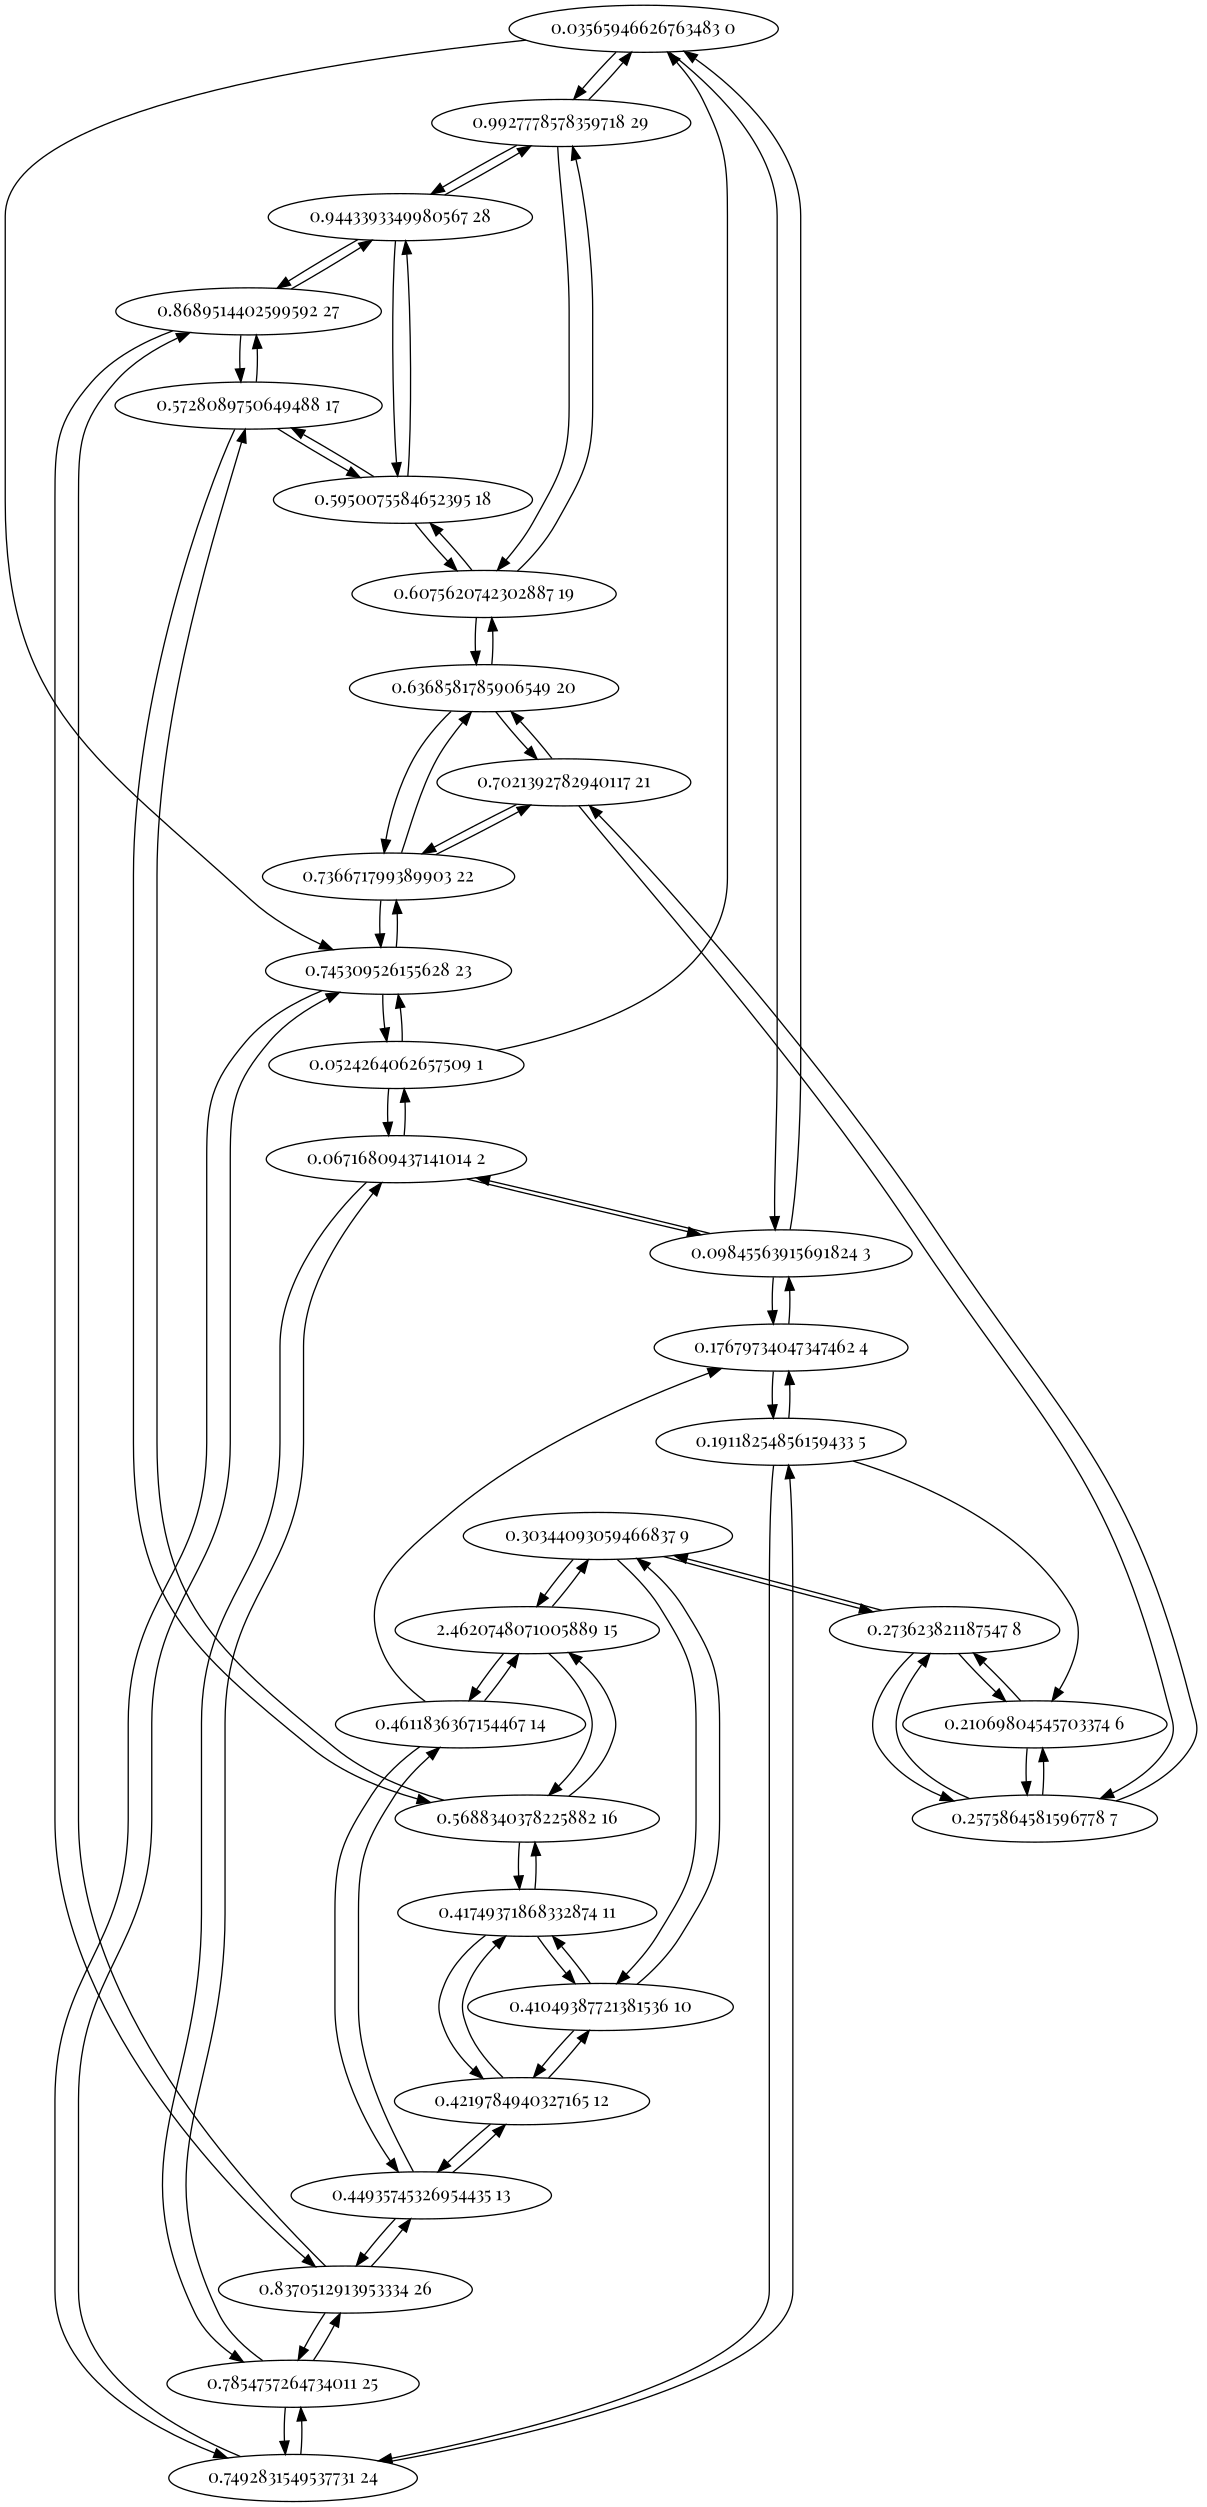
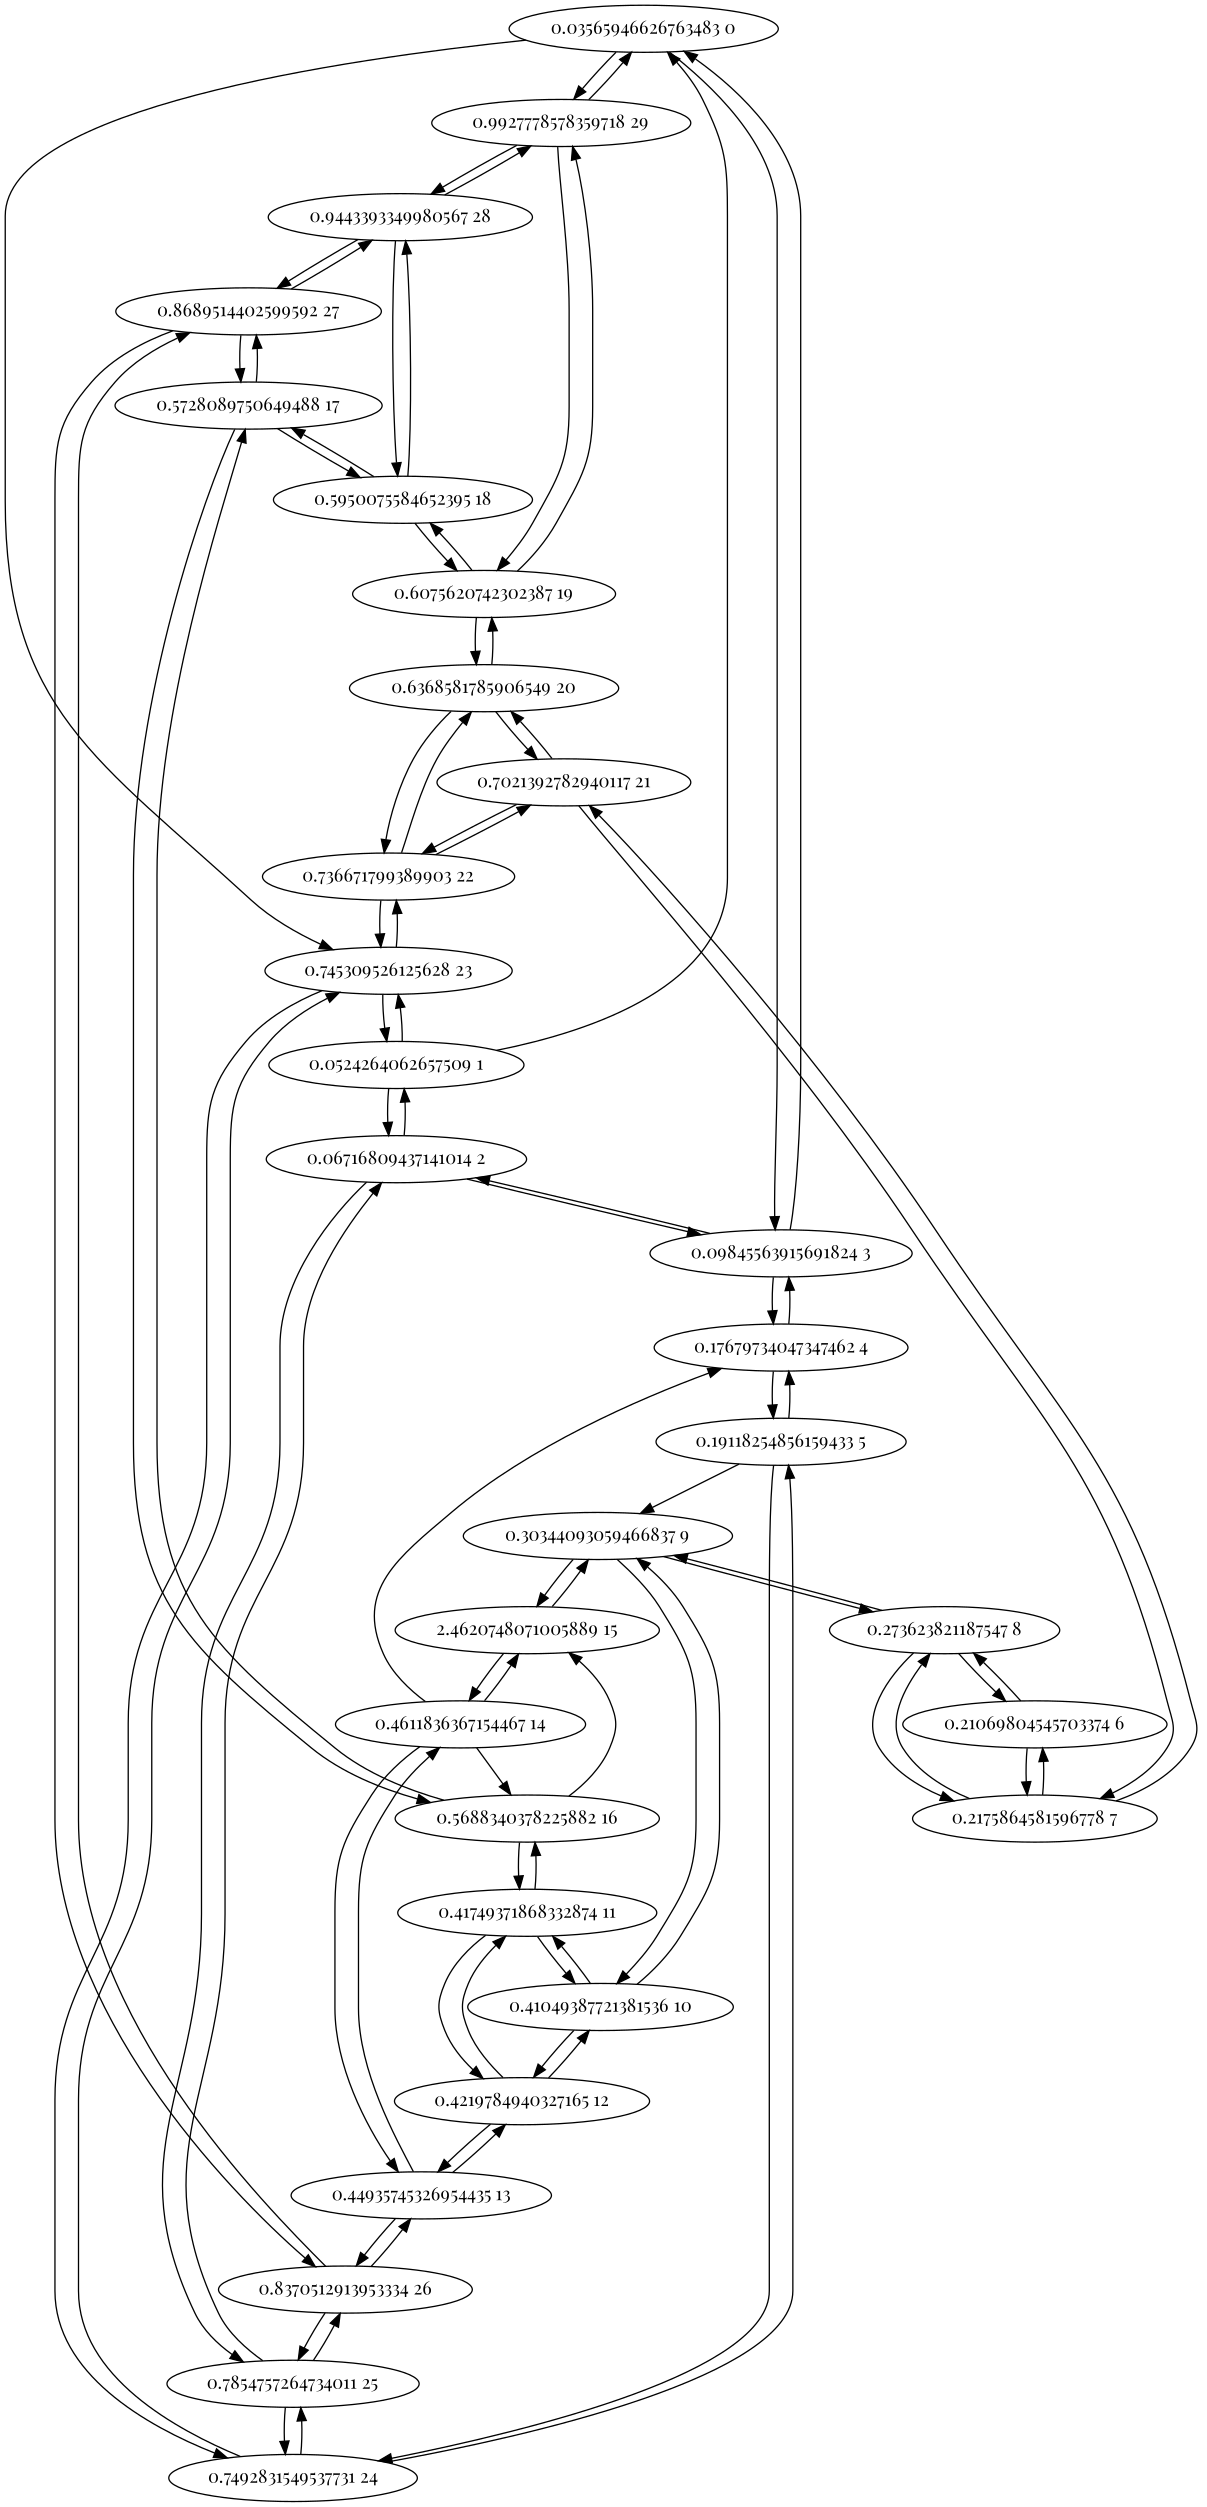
  digraph {
    fontname="Playfair Display"
    node [fontname="Playfair Display"]
    edge [fontname="Playfair Display"]
    "0.03565946626763483 0"
    "0.9927778578359718 29"
    "0.09845563915691824 3"
-   "0.745309526155628 23"
+   "0.745309526155628 23" [label="0.745309526125628 23"]
    "0.0524264062657509 1"
    "0.06716809437141014 2"
-   "0.6075620742302887 19"
+   "0.6075620742302887 19" [label="0.6075620742302387 19"]
    "0.9443393349980567 28"
    "0.17679734047347462 4"
    "0.7854757264734011 25"
    "0.7492831549537731 24"
    "0.736671799389903 22"
    "0.6368581785906549 20"
    "0.5950075584652395 18"
    "0.8689514402599592 27"
    "0.19118254856159433 5"
    "0.8370512913953334 26"
    "0.7021392782940117 21"
    "0.44935745326954435 13"
    "0.21069804545703374 6"
    "0.4611836367154467 14"
    n22 [label="2.4620748071005889 15"]
-   "0.2175864581596778 7" [label="0.2575864581596778 7"]
+   "0.2175864581596778 7"
    "0.273623821187547 8"
    "0.30344093059466837 9"
    "0.5688340378225882 16"
    "0.4219784940327165 12"
    "0.41049387721381536 10"
    n29 [label="0.41749371868332874 11"]
    "0.5728089750649488 17"
    "0.03565946626763483 0" -> "0.9927778578359718 29"
    "0.03565946626763483 0" -> "0.09845563915691824 3"
    "0.03565946626763483 0" -> "0.745309526155628 23"
    "0.9927778578359718 29" -> "0.03565946626763483 0"
    "0.9927778578359718 29" -> "0.6075620742302887 19"
    "0.9927778578359718 29" -> "0.9443393349980567 28"
    "0.09845563915691824 3" -> "0.03565946626763483 0"
    "0.09845563915691824 3" -> "0.06716809437141014 2"
    "0.09845563915691824 3" -> "0.17679734047347462 4"
    "0.745309526155628 23" -> "0.0524264062657509 1"
    "0.745309526155628 23" -> "0.7492831549537731 24"
    "0.745309526155628 23" -> "0.736671799389903 22"
    "0.0524264062657509 1" -> "0.03565946626763483 0"
    "0.0524264062657509 1" -> "0.745309526155628 23"
    "0.0524264062657509 1" -> "0.06716809437141014 2"
    "0.06716809437141014 2" -> "0.09845563915691824 3"
    "0.06716809437141014 2" -> "0.0524264062657509 1"
    "0.06716809437141014 2" -> "0.7854757264734011 25"
    "0.6075620742302887 19" -> "0.9927778578359718 29"
    "0.6075620742302887 19" -> "0.6368581785906549 20"
    "0.6075620742302887 19" -> "0.5950075584652395 18"
    "0.9443393349980567 28" -> "0.9927778578359718 29"
    "0.9443393349980567 28" -> "0.5950075584652395 18"
    "0.9443393349980567 28" -> "0.8689514402599592 27"
    "0.17679734047347462 4" -> "0.09845563915691824 3"
    "0.17679734047347462 4" -> "0.19118254856159433 5"
    "0.7854757264734011 25" -> "0.06716809437141014 2"
    "0.7854757264734011 25" -> "0.7492831549537731 24"
    "0.7854757264734011 25" -> "0.8370512913953334 26"
    "0.7492831549537731 24" -> "0.745309526155628 23"
    "0.7492831549537731 24" -> "0.7854757264734011 25"
    "0.7492831549537731 24" -> "0.19118254856159433 5"
    "0.736671799389903 22" -> "0.745309526155628 23"
    "0.736671799389903 22" -> "0.6368581785906549 20"
    "0.736671799389903 22" -> "0.7021392782940117 21"
    "0.6368581785906549 20" -> "0.6075620742302887 19"
    "0.6368581785906549 20" -> "0.736671799389903 22"
    "0.6368581785906549 20" -> "0.7021392782940117 21"
    "0.5950075584652395 18" -> "0.6075620742302887 19"
    "0.5950075584652395 18" -> "0.9443393349980567 28"
    "0.5950075584652395 18" -> "0.5728089750649488 17"
    "0.8689514402599592 27" -> "0.9443393349980567 28"
    "0.8689514402599592 27" -> "0.8370512913953334 26"
    "0.8689514402599592 27" -> "0.5728089750649488 17"
    "0.19118254856159433 5" -> "0.17679734047347462 4"
    "0.19118254856159433 5" -> "0.7492831549537731 24"
-   "0.19118254856159433 5" -> "0.21069804545703374 6"
+   "0.19118254856159433 5" -> "0.30344093059466837 9"
    "0.8370512913953334 26" -> "0.7854757264734011 25"
    "0.8370512913953334 26" -> "0.8689514402599592 27"
    "0.8370512913953334 26" -> "0.44935745326954435 13"
    "0.7021392782940117 21" -> "0.736671799389903 22"
    "0.7021392782940117 21" -> "0.6368581785906549 20"
    "0.7021392782940117 21" -> "0.2175864581596778 7"
    "0.44935745326954435 13" -> "0.8370512913953334 26"
    "0.44935745326954435 13" -> "0.4611836367154467 14"
    "0.44935745326954435 13" -> "0.4219784940327165 12"
    "0.21069804545703374 6" -> "0.2175864581596778 7"
    "0.21069804545703374 6" -> "0.273623821187547 8"
    "0.4611836367154467 14" -> "0.17679734047347462 4"
    "0.4611836367154467 14" -> "0.44935745326954435 13"
    "0.4611836367154467 14" -> n22
    n22 -> "0.4611836367154467 14"
    n22 -> "0.30344093059466837 9"
-   n22 -> "0.5688340378225882 16"
+   "0.4611836367154467 14" -> "0.5688340378225882 16"
    "0.2175864581596778 7" -> "0.7021392782940117 21"
    "0.2175864581596778 7" -> "0.21069804545703374 6"
    "0.2175864581596778 7" -> "0.273623821187547 8"
    "0.273623821187547 8" -> "0.21069804545703374 6"
    "0.273623821187547 8" -> "0.2175864581596778 7"
    "0.273623821187547 8" -> "0.30344093059466837 9"
    "0.30344093059466837 9" -> n22
    "0.30344093059466837 9" -> "0.273623821187547 8"
    "0.30344093059466837 9" -> "0.41049387721381536 10"
    "0.5688340378225882 16" -> n22
    "0.5688340378225882 16" -> n29
    "0.5688340378225882 16" -> "0.5728089750649488 17"
    "0.4219784940327165 12" -> "0.44935745326954435 13"
    "0.4219784940327165 12" -> "0.41049387721381536 10"
    "0.4219784940327165 12" -> n29
    "0.41049387721381536 10" -> "0.30344093059466837 9"
    "0.41049387721381536 10" -> "0.4219784940327165 12"
    "0.41049387721381536 10" -> n29
    n29 -> "0.5688340378225882 16"
    n29 -> "0.4219784940327165 12"
    n29 -> "0.41049387721381536 10"
    "0.5728089750649488 17" -> "0.5950075584652395 18"
    "0.5728089750649488 17" -> "0.8689514402599592 27"
    "0.5728089750649488 17" -> "0.5688340378225882 16"
  }
